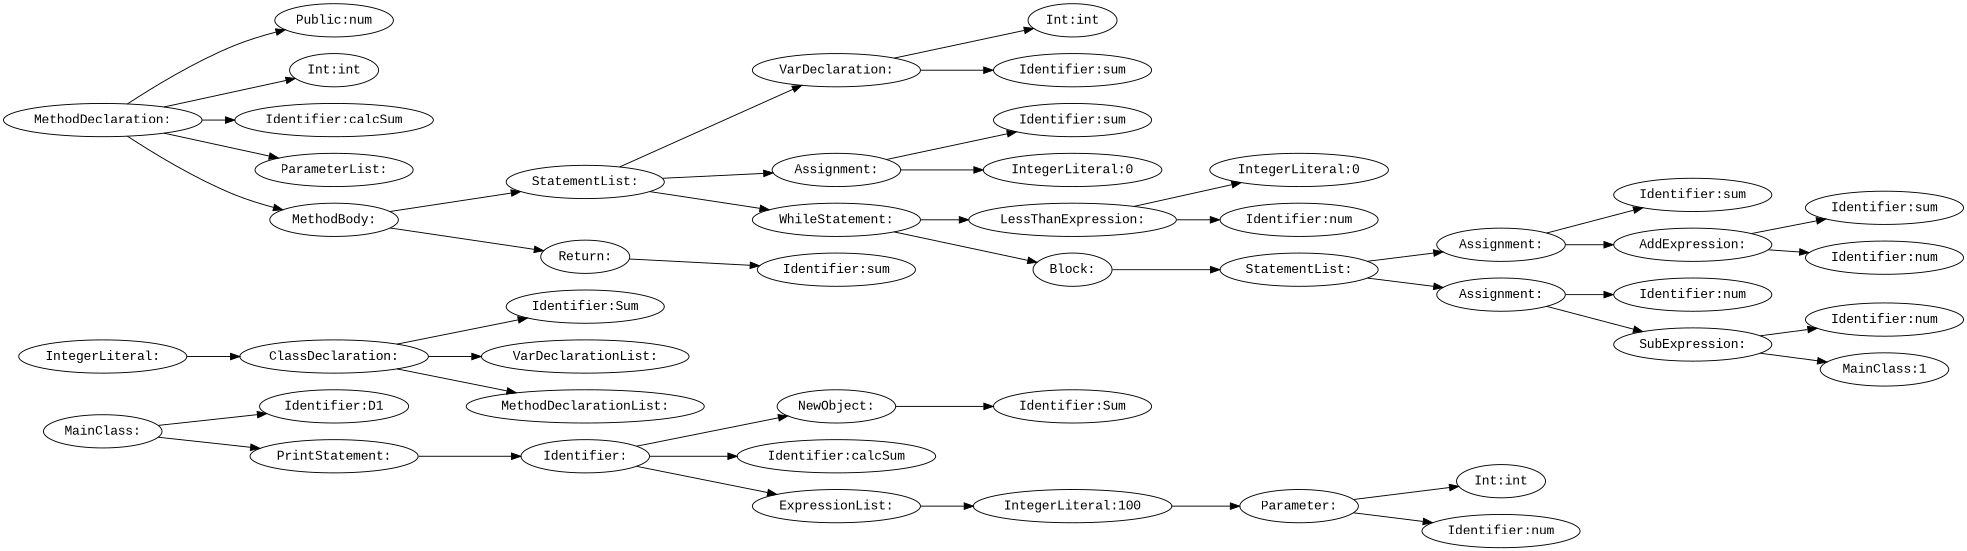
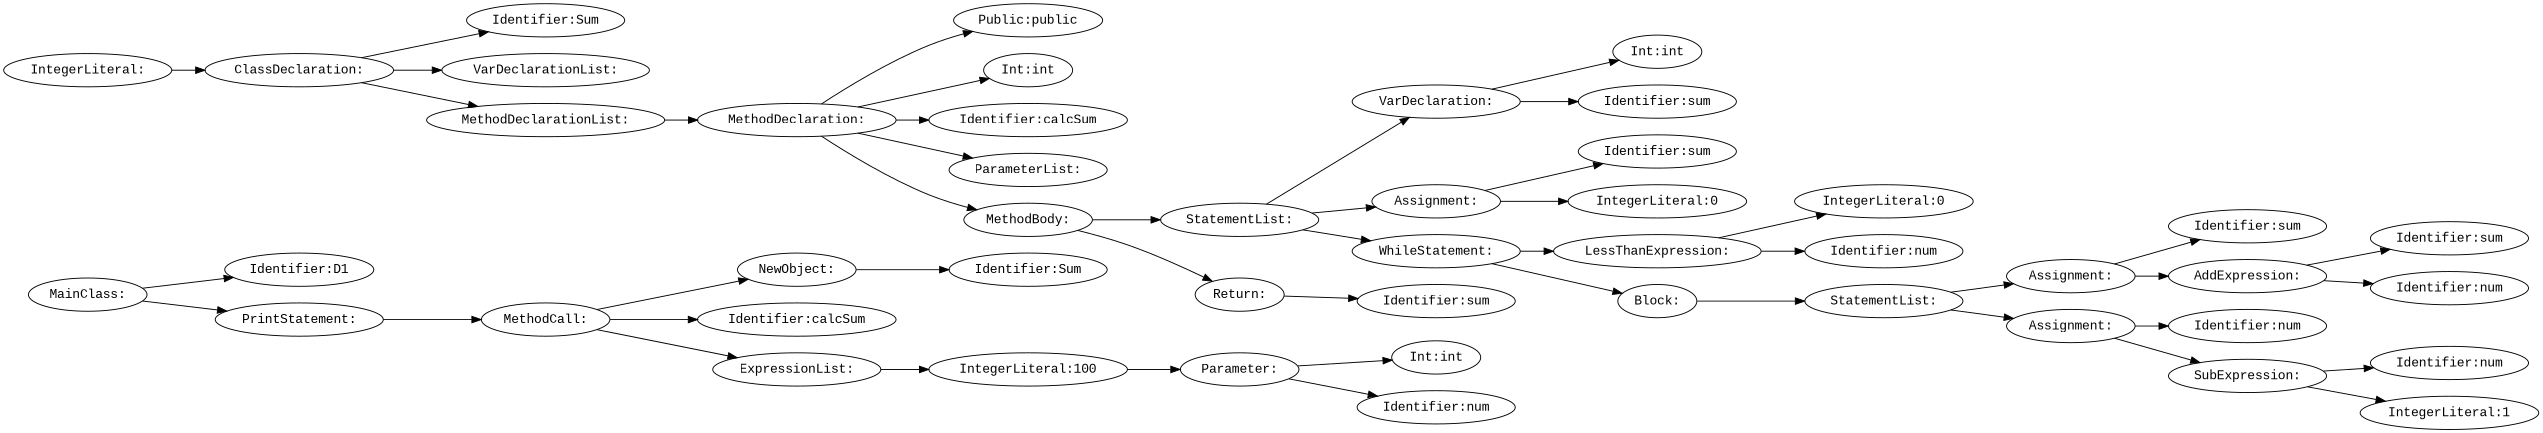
  digraph {
    fontname="Liberation Mono"
    rankdir=LR
    node [fontname="Liberation Mono"]
    edge [fontname="Liberation Mono"]
    n1 [label="MainClass:"]
    n2 [label="Identifier:D1"]
    n3 [label="PrintStatement:"]
    n4 [label="IntegerLiteral:"]
    n5 [label="ClassDeclaration:"]
-   n6 [label="Identifier:"]
+   n6 [label="MethodCall:"]
    n7 [label="NewObject:"]
    n8 [label="Identifier:calcSum"]
    n9 [label="ExpressionList:"]
    n10 [label="Identifier:Sum"]
    n11 [label="IntegerLiteral:100"]
    n12 [label="Parameter:"]
    n13 [label="Identifier:Sum"]
    n14 [label="VarDeclarationList:"]
    n15 [label="MethodDeclarationList:"]
    n16 [label="MethodDeclaration:"]
-   n17 [label="Public:num"]
+   n17 [label="Public:public"]
    n18 [label="Int:int"]
    n19 [label="Identifier:calcSum"]
    n20 [label="ParameterList:"]
    n21 [label="MethodBody:"]
    n22 [label="StatementList:"]
    n23 [label="Return:"]
    n24 [label="Int:int"]
    n25 [label="Identifier:num"]
    n26 [label="VarDeclaration:"]
    n27 [label="Assignment:"]
    n28 [label="WhileStatement:"]
    n29 [label="Identifier:sum"]
    n30 [label="Int:int"]
    n31 [label="Identifier:sum"]
    n32 [label="Identifier:sum"]
    n33 [label="IntegerLiteral:0"]
    n34 [label="LessThanExpression:"]
    n35 [label="Block:"]
    n36 [label="IntegerLiteral:0"]
    n37 [label="Identifier:num"]
    n38 [label="StatementList:"]
    n39 [label="Assignment:"]
    n40 [label="Assignment:"]
    n41 [label="Identifier:sum"]
    n42 [label="AddExpression:"]
    n43 [label="Identifier:num"]
    n44 [label="SubExpression:"]
    n45 [label="Identifier:sum"]
    n46 [label="Identifier:num"]
    n47 [label="Identifier:num"]
-   n48 [label="MainClass:1"]
+   n48 [label="IntegerLiteral:1"]
    n1 -> n2
    n1 -> n3
    n3 -> n6
    n4 -> n5
    n5 -> n13
    n5 -> n14
    n5 -> n15
    n6 -> n7
    n6 -> n8
    n6 -> n9
    n7 -> n10
    n9 -> n11
    n11 -> n12
    n12 -> n24
    n12 -> n25
+   n15 -> n16
    n16 -> n17
    n16 -> n18
    n16 -> n19
    n16 -> n20
    n16 -> n21
    n21 -> n22
    n21 -> n23
    n22 -> n26
    n22 -> n27
    n22 -> n28
    n23 -> n29
    n26 -> n30
    n26 -> n31
    n27 -> n32
    n27 -> n33
    n28 -> n34
    n28 -> n35
    n34 -> n36
    n34 -> n37
    n35 -> n38
    n38 -> n39
    n38 -> n40
    n39 -> n41
    n39 -> n42
    n40 -> n43
    n40 -> n44
    n42 -> n45
    n42 -> n46
    n44 -> n47
    n44 -> n48
  }
